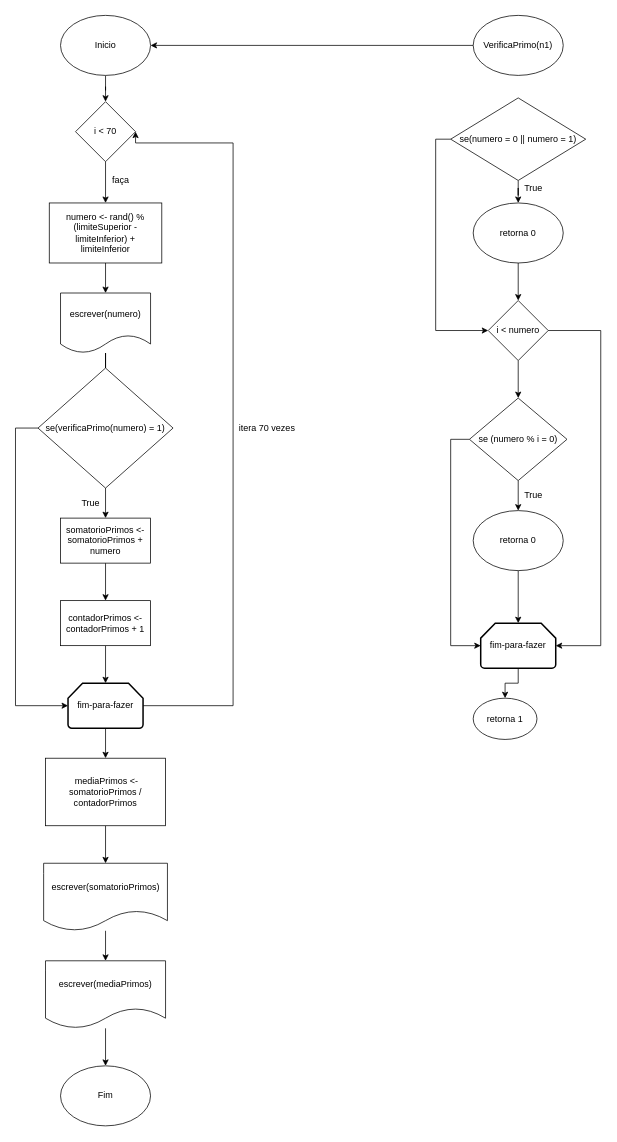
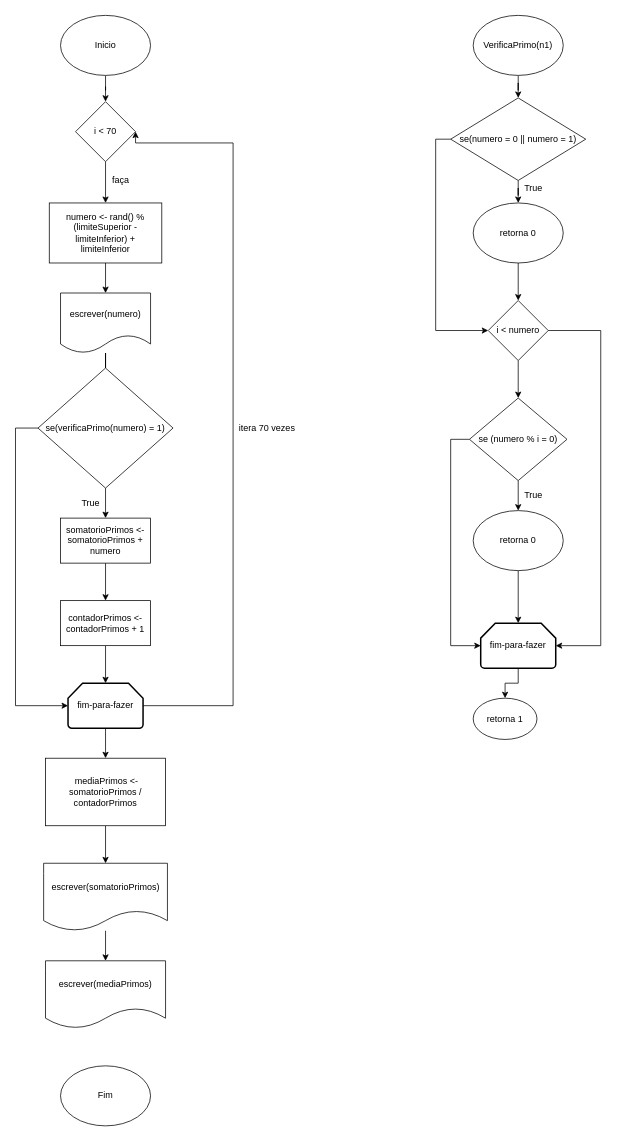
  <mxCell id="0" />
  <mxCell id="1" parent="0" />
  <mxCell id="2" style="edgeStyle=orthogonalEdgeStyle;rounded=0;orthogonalLoop=1;jettySize=auto;html=1;entryX=0.5;entryY=0;entryDx=0;entryDy=0;" edge="1" parent="1" source="3" target="5"><mxGeometry relative="1" as="geometry" /></mxCell>
  <mxCell id="3" value="Inicio" style="ellipse;whiteSpace=wrap;html=1;" vertex="1" parent="1"><mxGeometry x="80" y="20" width="120" height="80" as="geometry" /></mxCell>
  <mxCell id="4" style="edgeStyle=orthogonalEdgeStyle;rounded=0;orthogonalLoop=1;jettySize=auto;html=1;" edge="1" parent="1" source="5" target="7"><mxGeometry relative="1" as="geometry" /></mxCell>
  <mxCell id="5" value="i &amp;lt; 70" style="rhombus;whiteSpace=wrap;html=1;" vertex="1" parent="1"><mxGeometry x="100" y="135" width="80" height="80" as="geometry" /></mxCell>
  <mxCell id="6" style="edgeStyle=orthogonalEdgeStyle;rounded=0;orthogonalLoop=1;jettySize=auto;html=1;entryX=0.5;entryY=0;entryDx=0;entryDy=0;" edge="1" parent="1" source="7" target="9"><mxGeometry relative="1" as="geometry" /></mxCell>
  <mxCell id="7" value="numero &amp;lt;- rand() % (limiteSuperior - limiteInferior) + limiteInferior" style="rounded=0;whiteSpace=wrap;html=1;" vertex="1" parent="1"><mxGeometry x="65" y="270" width="150" height="80" as="geometry" /></mxCell>
  <mxCell id="8" style="edgeStyle=orthogonalEdgeStyle;rounded=0;orthogonalLoop=1;jettySize=auto;html=1;endArrow=none;" edge="1" parent="1" source="9" target="12"><mxGeometry relative="1" as="geometry" /></mxCell>
  <mxCell id="9" value="escrever(numero)" style="shape=document;whiteSpace=wrap;html=1;boundedLbl=1;" vertex="1" parent="1"><mxGeometry x="80" y="390" width="120" height="80" as="geometry" /></mxCell>
  <mxCell id="10" style="edgeStyle=orthogonalEdgeStyle;rounded=0;orthogonalLoop=1;jettySize=auto;html=1;entryX=0.5;entryY=0;entryDx=0;entryDy=0;" edge="1" parent="1" source="12" target="14"><mxGeometry relative="1" as="geometry" /></mxCell>
  <mxCell id="11" style="edgeStyle=orthogonalEdgeStyle;rounded=0;orthogonalLoop=1;jettySize=auto;html=1;entryX=0;entryY=0.5;entryDx=0;entryDy=0;entryPerimeter=0;" edge="1" parent="1" source="12" target="20"><mxGeometry relative="1" as="geometry"><Array as="points"><mxPoint x="20" y="570" /><mxPoint x="20" y="940" /></Array></mxGeometry></mxCell>
  <mxCell id="12" value="se(verificaPrimo(numero) = 1)" style="rhombus;whiteSpace=wrap;html=1;" vertex="1" parent="1"><mxGeometry x="50" y="490" width="180" height="160" as="geometry" /></mxCell>
  <mxCell id="13" style="edgeStyle=orthogonalEdgeStyle;rounded=0;orthogonalLoop=1;jettySize=auto;html=1;" edge="1" parent="1" source="14" target="16"><mxGeometry relative="1" as="geometry" /></mxCell>
  <mxCell id="14" value="somatorioPrimos &amp;lt;- somatorioPrimos + numero" style="rounded=0;whiteSpace=wrap;html=1;" vertex="1" parent="1"><mxGeometry x="80" y="690" width="120" height="60" as="geometry" /></mxCell>
  <mxCell id="15" style="edgeStyle=orthogonalEdgeStyle;rounded=0;orthogonalLoop=1;jettySize=auto;html=1;entryX=0.5;entryY=0;entryDx=0;entryDy=0;entryPerimeter=0;" edge="1" parent="1" source="16" target="20"><mxGeometry relative="1" as="geometry" /></mxCell>
  <mxCell id="16" value="contadorPrimos &amp;lt;- contadorPrimos + 1" style="rounded=0;whiteSpace=wrap;html=1;" vertex="1" parent="1"><mxGeometry x="80" y="800" width="120" height="60" as="geometry" /></mxCell>
  <mxCell id="17" value="True" style="text;html=1;align=center;verticalAlign=middle;resizable=0;points=[];autosize=1;" vertex="1" parent="1"><mxGeometry x="100" y="660" width="40" height="20" as="geometry" /></mxCell>
  <mxCell id="18" style="edgeStyle=orthogonalEdgeStyle;rounded=0;orthogonalLoop=1;jettySize=auto;html=1;entryX=0.5;entryY=0;entryDx=0;entryDy=0;" edge="1" parent="1" source="20" target="22"><mxGeometry relative="1" as="geometry" /></mxCell>
  <mxCell id="19" style="edgeStyle=orthogonalEdgeStyle;rounded=0;orthogonalLoop=1;jettySize=auto;html=1;entryX=1;entryY=0.5;entryDx=0;entryDy=0;" edge="1" parent="1" source="20" target="5"><mxGeometry relative="1" as="geometry"><Array as="points"><mxPoint x="310" y="940" /><mxPoint x="310" y="190" /></Array></mxGeometry></mxCell>
  <mxCell id="20" value="fim-para-fazer" style="strokeWidth=2;html=1;shape=mxgraph.flowchart.loop_limit;whiteSpace=wrap;" vertex="1" parent="1"><mxGeometry x="90" y="910" width="100" height="60" as="geometry" /></mxCell>
  <mxCell id="21" style="edgeStyle=orthogonalEdgeStyle;rounded=0;orthogonalLoop=1;jettySize=auto;html=1;entryX=0.5;entryY=0;entryDx=0;entryDy=0;" edge="1" parent="1" source="22" target="24"><mxGeometry relative="1" as="geometry" /></mxCell>
  <mxCell id="22" value="&amp;nbsp;mediaPrimos &amp;lt;- somatorioPrimos / contadorPrimos" style="rounded=0;whiteSpace=wrap;html=1;" vertex="1" parent="1"><mxGeometry x="60" y="1010" width="160" height="90" as="geometry" /></mxCell>
  <mxCell id="23" style="edgeStyle=orthogonalEdgeStyle;rounded=0;orthogonalLoop=1;jettySize=auto;html=1;entryX=0.5;entryY=0;entryDx=0;entryDy=0;" edge="1" parent="1" source="24" target="26"><mxGeometry relative="1" as="geometry" /></mxCell>
  <mxCell id="24" value="escrever(somatorioPrimos)" style="shape=document;whiteSpace=wrap;html=1;boundedLbl=1;" vertex="1" parent="1"><mxGeometry x="57.5" y="1150" width="165" height="90" as="geometry" /></mxCell>
- <mxCell id="25" style="edgeStyle=orthogonalEdgeStyle;rounded=0;orthogonalLoop=1;jettySize=auto;html=1;entryX=0.5;entryY=0;entryDx=0;entryDy=0;" edge="1" parent="1" source="26" target="27"><mxGeometry relative="1" as="geometry" /></mxCell>
  <mxCell id="26" value="escrever(mediaPrimos)" style="shape=document;whiteSpace=wrap;html=1;boundedLbl=1;" vertex="1" parent="1"><mxGeometry x="60" y="1280" width="160" height="90" as="geometry" /></mxCell>
  <mxCell id="27" value="Fim" style="ellipse;whiteSpace=wrap;html=1;" vertex="1" parent="1"><mxGeometry x="80" y="1420" width="120" height="80" as="geometry" /></mxCell>
  <mxCell id="28" value="itera 70 vezes" style="text;html=1;align=center;verticalAlign=middle;resizable=0;points=[];autosize=1;" vertex="1" parent="1"><mxGeometry x="310" y="560" width="90" height="20" as="geometry" /></mxCell>
  <mxCell id="29" value="faça" style="text;html=1;align=center;verticalAlign=middle;resizable=0;points=[];autosize=1;" vertex="1" parent="1"><mxGeometry x="140" y="230" width="40" height="20" as="geometry" /></mxCell>
- <mxCell id="30" style="edgeStyle=orthogonalEdgeStyle;rounded=0;orthogonalLoop=1;jettySize=auto;html=1;" edge="1" parent="1" source="31" target="3"><mxGeometry relative="1" as="geometry" /></mxCell>
+ <mxCell id="30" style="edgeStyle=orthogonalEdgeStyle;rounded=0;orthogonalLoop=1;jettySize=auto;html=1;entryX=0.5;entryY=0;entryDx=0;entryDy=0;" edge="1" parent="1" source="31" target="34"><mxGeometry relative="1" as="geometry" /></mxCell>
  <mxCell id="31" value="VerificaPrimo(n1)" style="ellipse;whiteSpace=wrap;html=1;" vertex="1" parent="1"><mxGeometry x="630" y="20" width="120" height="80" as="geometry" /></mxCell>
  <mxCell id="32" style="edgeStyle=orthogonalEdgeStyle;rounded=0;orthogonalLoop=1;jettySize=auto;html=1;" edge="1" parent="1" source="34" target="36"><mxGeometry relative="1" as="geometry" /></mxCell>
  <mxCell id="33" style="edgeStyle=orthogonalEdgeStyle;rounded=0;orthogonalLoop=1;jettySize=auto;html=1;entryX=0;entryY=0.5;entryDx=0;entryDy=0;" edge="1" parent="1" source="34" target="38"><mxGeometry relative="1" as="geometry"><Array as="points"><mxPoint x="580" y="185" /><mxPoint x="580" y="440" /></Array></mxGeometry></mxCell>
  <mxCell id="34" value="se(numero = 0 || numero = 1)" style="rhombus;whiteSpace=wrap;html=1;" vertex="1" parent="1"><mxGeometry x="600" y="130" width="180" height="110" as="geometry" /></mxCell>
  <mxCell id="35" style="edgeStyle=orthogonalEdgeStyle;rounded=0;orthogonalLoop=1;jettySize=auto;html=1;entryX=0.5;entryY=0;entryDx=0;entryDy=0;" edge="1" parent="1" source="36" target="38"><mxGeometry relative="1" as="geometry" /></mxCell>
  <mxCell id="36" value="retorna 0" style="ellipse;whiteSpace=wrap;html=1;" vertex="1" parent="1"><mxGeometry x="630" y="270" width="120" height="80" as="geometry" /></mxCell>
  <mxCell id="37" style="edgeStyle=orthogonalEdgeStyle;rounded=0;orthogonalLoop=1;jettySize=auto;html=1;entryX=0.5;entryY=0;entryDx=0;entryDy=0;" edge="1" parent="1" source="38" target="42"><mxGeometry relative="1" as="geometry" /></mxCell>
  <mxCell id="38" value="i &amp;lt; numero" style="rhombus;whiteSpace=wrap;html=1;" vertex="1" parent="1"><mxGeometry x="650" y="400" width="80" height="80" as="geometry" /></mxCell>
  <mxCell id="39" style="edgeStyle=orthogonalEdgeStyle;rounded=0;orthogonalLoop=1;jettySize=auto;html=1;entryX=1;entryY=0.5;entryDx=0;entryDy=0;entryPerimeter=0;exitX=1;exitY=0.5;exitDx=0;exitDy=0;" edge="1" parent="1" source="38" target="46"><mxGeometry relative="1" as="geometry"><Array as="points"><mxPoint x="800" y="440" /><mxPoint x="800" y="860" /></Array></mxGeometry></mxCell>
  <mxCell id="40" style="edgeStyle=orthogonalEdgeStyle;rounded=0;orthogonalLoop=1;jettySize=auto;html=1;entryX=0;entryY=0.5;entryDx=0;entryDy=0;entryPerimeter=0;" edge="1" parent="1" source="42" target="46"><mxGeometry relative="1" as="geometry"><Array as="points"><mxPoint x="600" y="585" /><mxPoint x="600" y="860" /></Array></mxGeometry></mxCell>
  <mxCell id="41" style="edgeStyle=orthogonalEdgeStyle;rounded=0;orthogonalLoop=1;jettySize=auto;html=1;entryX=0.5;entryY=0;entryDx=0;entryDy=0;" edge="1" parent="1" source="42" target="44"><mxGeometry relative="1" as="geometry" /></mxCell>
  <mxCell id="42" value="se (numero % i = 0)" style="rhombus;whiteSpace=wrap;html=1;" vertex="1" parent="1"><mxGeometry x="625" y="530" width="130" height="110" as="geometry" /></mxCell>
  <mxCell id="43" style="edgeStyle=orthogonalEdgeStyle;rounded=0;orthogonalLoop=1;jettySize=auto;html=1;entryX=0.5;entryY=0;entryDx=0;entryDy=0;entryPerimeter=0;" edge="1" parent="1" source="44" target="46"><mxGeometry relative="1" as="geometry" /></mxCell>
  <mxCell id="44" value="retorna 0" style="ellipse;whiteSpace=wrap;html=1;" vertex="1" parent="1"><mxGeometry x="630" y="680" width="120" height="80" as="geometry" /></mxCell>
  <mxCell id="45" style="edgeStyle=orthogonalEdgeStyle;rounded=0;orthogonalLoop=1;jettySize=auto;html=1;entryX=0.5;entryY=0;entryDx=0;entryDy=0;" edge="1" parent="1" source="46" target="47"><mxGeometry relative="1" as="geometry" /></mxCell>
  <mxCell id="46" value="fim-para-fazer" style="strokeWidth=2;html=1;shape=mxgraph.flowchart.loop_limit;whiteSpace=wrap;" vertex="1" parent="1"><mxGeometry x="640" y="830" width="100" height="60" as="geometry" /></mxCell>
  <mxCell id="47" value="retorna 1" style="ellipse;whiteSpace=wrap;html=1;" vertex="1" parent="1"><mxGeometry x="630" y="930" width="85" height="55" as="geometry" /></mxCell>
  <mxCell id="48" value="True" style="text;html=1;align=center;verticalAlign=middle;resizable=0;points=[];autosize=1;" vertex="1" parent="1"><mxGeometry x="690" y="240" width="40" height="20" as="geometry" /></mxCell>
  <mxCell id="49" value="True" style="text;html=1;align=center;verticalAlign=middle;resizable=0;points=[];autosize=1;" vertex="1" parent="1"><mxGeometry x="690" y="650" width="40" height="20" as="geometry" /></mxCell>
